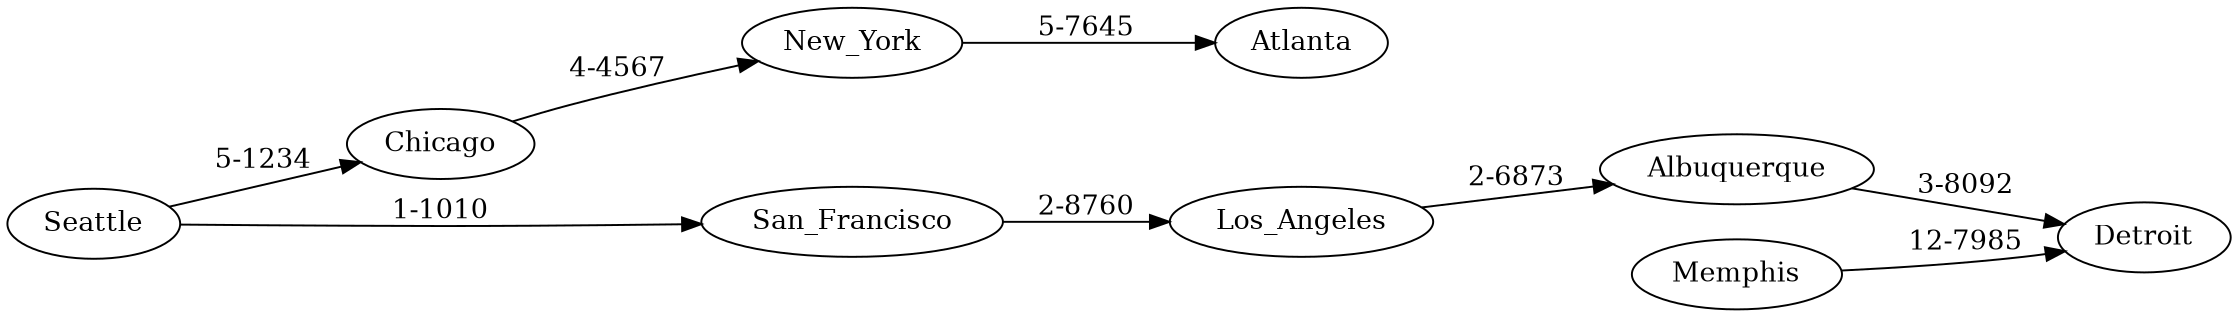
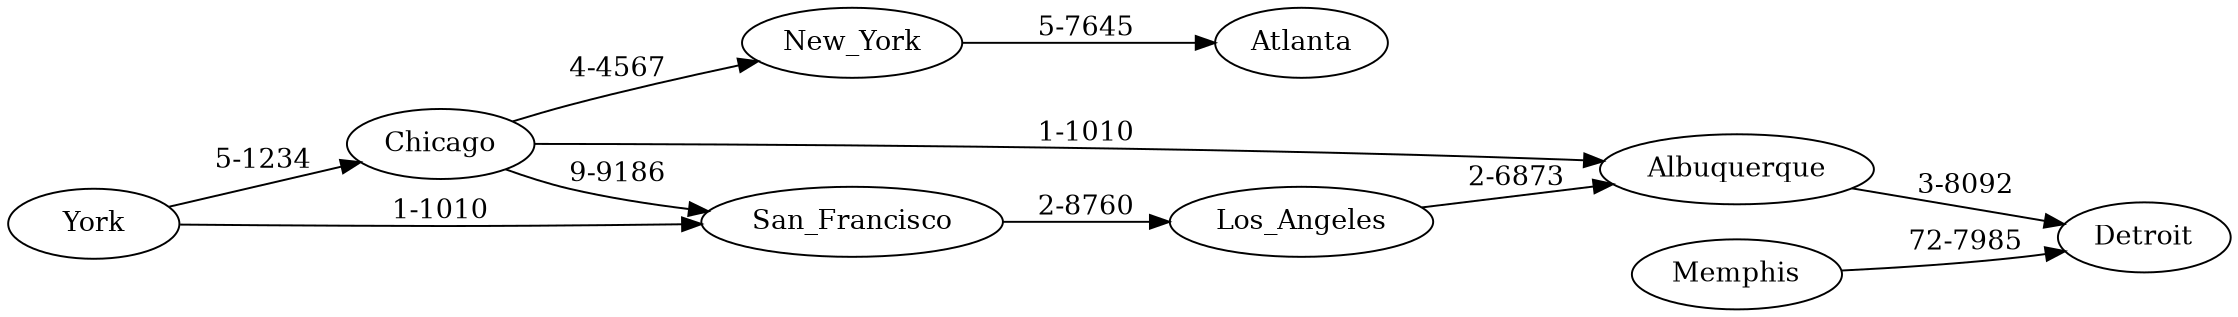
  digraph {
    rankdir=LR
-   Seattle
+   Seattle [label=York]
    Chicago
    San_Francisco
    New_York
    Albuquerque
    Los_Angeles
    Atlanta
    Detroit
    Memphis
    Seattle -> Chicago [label="5-1234"]
    Seattle -> San_Francisco [label="1-1010"]
+   Chicago -> San_Francisco [label="9-9186"]
    Chicago -> New_York [label="4-4567"]
+   Chicago -> Albuquerque [label="1-1010"]
    San_Francisco -> Los_Angeles [label="2-8760"]
    New_York -> Atlanta [label="5-7645"]
    Albuquerque -> Detroit [label="3-8092"]
    Los_Angeles -> Albuquerque [label="2-6873"]
-   Memphis -> Detroit [label="12-7985"]
+   Memphis -> Detroit [label="72-7985"]
  }
